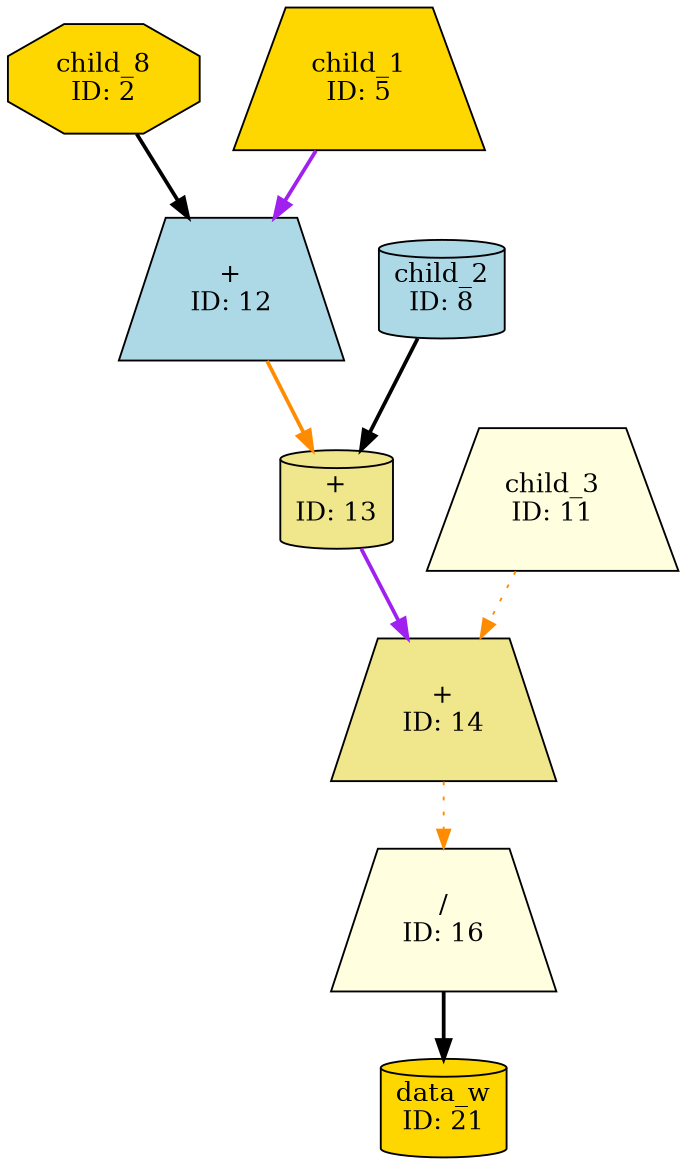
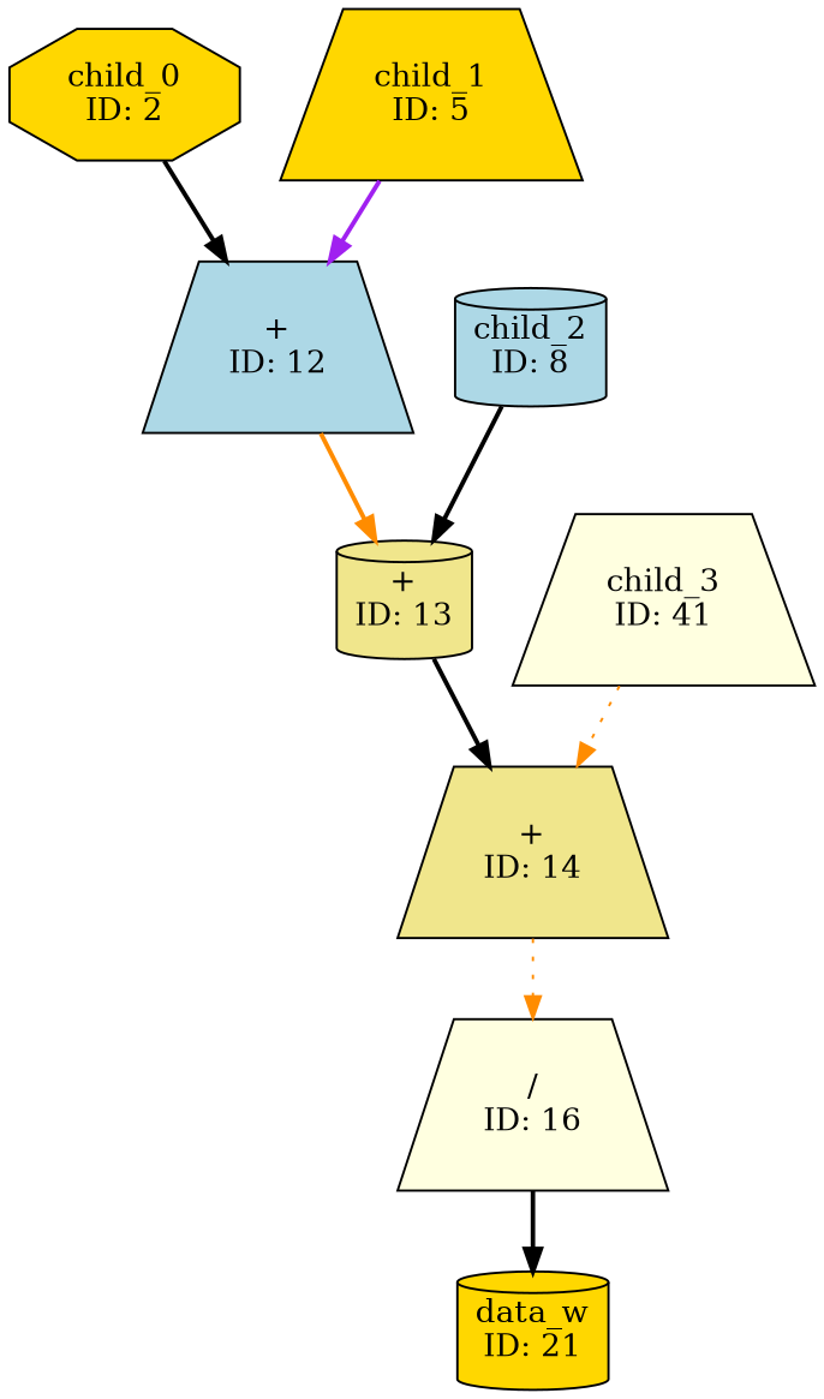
  digraph {
    node [fillcolor=gold shape=trapezium style=filled]
    edge [color=black style=bold]
-   n1 [label="child_8\nID: 2" shape=octagon]
+   n1 [label="child_0\nID: 2" shape=octagon]
    n2 [fillcolor=lightblue label="+\nID: 12"]
    n3 [fillcolor=khaki label="+\nID: 13" shape=cylinder]
    n4 [label="child_1\nID: 5"]
    n5 [fillcolor=khaki label="+\nID: 14"]
    n6 [fillcolor=lightblue label="child_2\nID: 8" shape=cylinder]
    n7 [fillcolor=lightyellow label="/\nID: 16"]
-   n8 [fillcolor=lightyellow label="child_3\nID: 11"]
+   n8 [fillcolor=lightyellow label="child_3\nID: 41"]
    n9 [label="data_w\nID: 21" shape=cylinder]
    n1 -> n2 [photon_data="EDGE,SrcNode:2,SrcNodePort:data"]
    n2 -> n3 [color=darkorange photon_data="EDGE,SrcNode:12,SrcNodePort:result"]
-   n3 -> n5 [color=purple photon_data="EDGE,SrcNode:13,SrcNodePort:result"]
+   n3 -> n5 [photon_data="EDGE,SrcNode:13,SrcNodePort:result"]
    n4 -> n2 [color=purple photon_data="EDGE,SrcNode:5,SrcNodePort:data"]
    n5 -> n7 [color=darkorange photon_data="EDGE,SrcNode:14,SrcNodePort:result" style=dotted]
    n6 -> n3 [photon_data="EDGE,SrcNode:8,SrcNodePort:data"]
    n7 -> n9 [photon_data="EDGE,SrcNode:16,SrcNodePort:result"]
    n8 -> n5 [color=darkorange photon_data="EDGE,SrcNode:11,SrcNodePort:data" style=dotted]
  }
